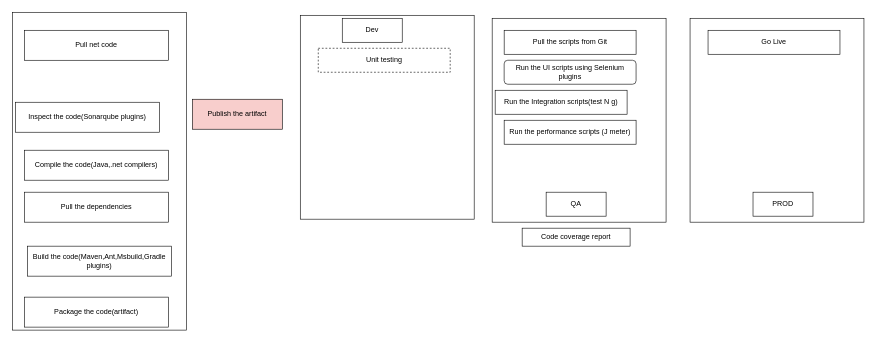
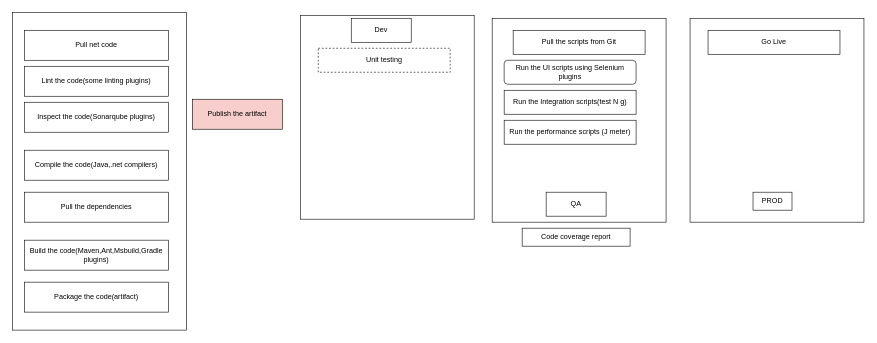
  <mxCell id="0" />
  <mxCell id="1" parent="0" />
  <mxCell id="2" value="" style="rounded=0;whiteSpace=wrap;html=1;" parent="1" vertex="1"><mxGeometry x="20" y="20" width="290" height="530" as="geometry" /></mxCell>
  <mxCell id="3" value="Pull net code" style="rounded=0;whiteSpace=wrap;html=1;" parent="1" vertex="1"><mxGeometry x="40" y="50" width="240" height="50" as="geometry" /></mxCell>
  <mxCell id="4" value="Pull the dependencies&lt;span style=&quot;color: rgba(0, 0, 0, 0); font-family: monospace; font-size: 0px; text-align: start;&quot;&gt;%3CmxGraphModel%3E%3Croot%3E%3CmxCell%20id%3D%220%22%2F%3E%3CmxCell%20id%3D%221%22%20parent%3D%220%22%2F%3E%3CmxCell%20id%3D%222%22%20value%3D%22Pull%20the%20code%22%20style%3D%22rounded%3D0%3BwhiteSpace%3Dwrap%3Bhtml%3D1%3B%22%20vertex%3D%221%22%20parent%3D%221%22%3E%3CmxGeometry%20x%3D%2260%22%20y%3D%2260%22%20width%3D%22240%22%20height%3D%2250%22%20as%3D%22geometry%22%2F%3E%3C%2FmxCell%3E%3C%2Froot%3E%3C%2FmxGraphModel%3E&lt;/span&gt;" style="rounded=0;whiteSpace=wrap;html=1;" parent="1" vertex="1"><mxGeometry x="40" y="320" width="240" height="50" as="geometry" /></mxCell>
  <mxCell id="5" value="Compile the code(Java,.net compilers)" style="rounded=0;whiteSpace=wrap;html=1;" parent="1" vertex="1"><mxGeometry x="40" y="250" width="240" height="50" as="geometry" /></mxCell>
  <mxCell id="6" value="Publish the artifact" style="rounded=0;whiteSpace=wrap;html=1;fillColor=#f8cecc;" parent="1" vertex="1"><mxGeometry x="320" y="165" width="150" height="50" as="geometry" /></mxCell>
- <mxCell id="7" value="Package the code(artifact)" style="rounded=0;whiteSpace=wrap;html=1;" parent="1" vertex="1"><mxGeometry x="40" y="495" width="240" height="50" as="geometry" /></mxCell>
- <mxCell id="8" value="Build the code(Maven,Ant,Msbuild,Gradle plugins)" style="rounded=0;whiteSpace=wrap;html=1;" parent="1" vertex="1"><mxGeometry x="45" y="410" width="240" height="50" as="geometry" /></mxCell>
+ <mxCell id="7" value="Package the code(artifact)" style="rounded=0;whiteSpace=wrap;html=1;" parent="1" vertex="1"><mxGeometry x="40" y="470" width="240" height="50" as="geometry" /></mxCell>
+ <mxCell id="8" value="Build the code(Maven,Ant,Msbuild,Gradle plugins)" style="rounded=0;whiteSpace=wrap;html=1;" parent="1" vertex="1"><mxGeometry x="40" y="400" width="240" height="50" as="geometry" /></mxCell>
  <mxCell id="9" value="" style="rounded=0;whiteSpace=wrap;html=1;" parent="1" vertex="1"><mxGeometry x="820" y="30" width="290" height="340" as="geometry" /></mxCell>
  <mxCell id="10" value="" style="rounded=0;whiteSpace=wrap;html=1;" parent="1" vertex="1"><mxGeometry x="500" y="25" width="290" height="340" as="geometry" /></mxCell>
  <mxCell id="11" value="" style="rounded=0;whiteSpace=wrap;html=1;" parent="1" vertex="1"><mxGeometry x="1150" y="30" width="290" height="340" as="geometry" /></mxCell>
  <mxCell id="12" value="Unit testing" style="rounded=0;whiteSpace=wrap;html=1;dashed=1;" parent="1" vertex="1"><mxGeometry x="530" y="80" width="220" height="40" as="geometry" /></mxCell>
- <mxCell id="13" value="Dev" style="rounded=0;whiteSpace=wrap;html=1;" parent="1" vertex="1"><mxGeometry x="570" y="30" width="100" height="40" as="geometry" /></mxCell>
- <mxCell id="14" value="Pull the scripts from Git" style="rounded=0;whiteSpace=wrap;html=1;" parent="1" vertex="1"><mxGeometry x="840" y="50" width="220" height="40" as="geometry" /></mxCell>
- <mxCell id="16" value="Inspect the code(Sonarqube plugins)" style="rounded=0;whiteSpace=wrap;html=1;" parent="1" vertex="1"><mxGeometry x="25" y="170" width="240" height="50" as="geometry" /></mxCell>
+ <mxCell id="13" value="Dev" style="rounded=0;whiteSpace=wrap;html=1;" parent="1" vertex="1"><mxGeometry x="585" y="30" width="100" height="40" as="geometry" /></mxCell>
+ <mxCell id="14" value="Pull the scripts from Git" style="rounded=0;whiteSpace=wrap;html=1;" parent="1" vertex="1"><mxGeometry x="855" y="50" width="220" height="40" as="geometry" /></mxCell>
+ <mxCell id="15" value="Lint the code(some linting plugins)" style="rounded=0;whiteSpace=wrap;html=1;" parent="1" vertex="1"><mxGeometry x="40" y="110" width="240" height="50" as="geometry" /></mxCell>
+ <mxCell id="16" value="Inspect the code(Sonarqube plugins)" style="rounded=0;whiteSpace=wrap;html=1;" parent="1" vertex="1"><mxGeometry x="40" y="170" width="240" height="50" as="geometry" /></mxCell>
  <mxCell id="17" value="Run the performance scripts (J meter)&lt;span style=&quot;color: rgba(0, 0, 0, 0); font-family: monospace; font-size: 0px; text-align: start;&quot;&gt;%3CmxGraphModel%3E%3Croot%3E%3CmxCell%20id%3D%220%22%2F%3E%3CmxCell%20id%3D%221%22%20parent%3D%220%22%2F%3E%3CmxCell%20id%3D%222%22%20value%3D%22%22%20style%3D%22rounded%3D0%3BwhiteSpace%3Dwrap%3Bhtml%3D1%3B%22%20vertex%3D%221%22%20parent%3D%221%22%3E%3CmxGeometry%20x%3D%22860%22%20y%3D%2260%22%20width%3D%22220%22%20height%3D%2240%22%20as%3D%22geometry%22%2F%3E%3C%2FmxCell%3E%3C%2Froot%3E%3C%2FmxGraphModel%3E&lt;/span&gt;" style="rounded=0;whiteSpace=wrap;html=1;" parent="1" vertex="1"><mxGeometry x="840" y="200" width="220" height="40" as="geometry" /></mxCell>
- <mxCell id="18" value="Run the Integration scripts(test N g)" style="rounded=0;whiteSpace=wrap;html=1;" parent="1" vertex="1"><mxGeometry x="825" y="150" width="220" height="40" as="geometry" /></mxCell>
+ <mxCell id="18" value="Run the Integration scripts(test N g)" style="rounded=0;whiteSpace=wrap;html=1;" parent="1" vertex="1"><mxGeometry x="840" y="150" width="220" height="40" as="geometry" /></mxCell>
  <mxCell id="19" value="Run the UI scripts using Selenium plugins" style="whiteSpace=wrap;html=1;rounded=1;" parent="1" vertex="1"><mxGeometry x="840" y="100" width="220" height="40" as="geometry" /></mxCell>
  <mxCell id="20" value="Code coverage report" style="rounded=0;whiteSpace=wrap;html=1;" parent="1" vertex="1"><mxGeometry x="870" y="380" width="180" height="30" as="geometry" /></mxCell>
  <mxCell id="21" value="QA" style="rounded=0;whiteSpace=wrap;html=1;" parent="1" vertex="1"><mxGeometry x="910" y="320" width="100" height="40" as="geometry" /></mxCell>
  <mxCell id="22" value="Go Live" style="rounded=0;whiteSpace=wrap;html=1;" parent="1" vertex="1"><mxGeometry x="1180" y="50" width="220" height="40" as="geometry" /></mxCell>
- <mxCell id="23" value="PROD" style="rounded=0;whiteSpace=wrap;html=1;" parent="1" vertex="1"><mxGeometry x="1255" y="320" width="100" height="40" as="geometry" /></mxCell>
+ <mxCell id="23" value="PROD" style="rounded=0;whiteSpace=wrap;html=1;" parent="1" vertex="1"><mxGeometry x="1255" y="320" width="65" height="30" as="geometry" /></mxCell>
